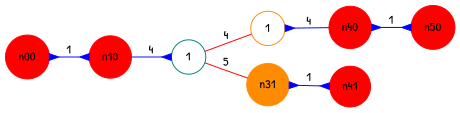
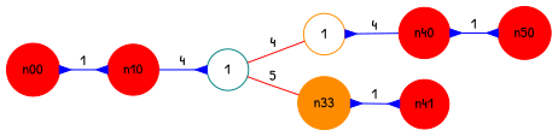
  digraph {
    rankdir=LR
    fontname="Patrick Hand"
    node [shape=circle style=filled color=red fontname="Patrick Hand"]
    edge [arrowhead=inv arrowtail=inv color=blue dir=both fontname="Patrick Hand"]
    n00
    n10
    n20 [label=1 style=solid color=teal]
    n30 [label=1 style=solid color=darkorange]
-   n31 [color=darkorange]
+   n31 [label=n33 color=darkorange]
    n40
    n41
    n50
    n00 -> n10 [label=1]
    n10 -> n20 [arrowtail=none label=4]
    n20 -> n30 [arrowhead=none arrowtail=none color=red label=4]
    n20 -> n31 [arrowhead=none arrowtail=none color=red label=5]
    n30 -> n40 [arrowhead=none label=4]
    n31 -> n41 [label=1]
    n40 -> n50 [label=1]
  }
